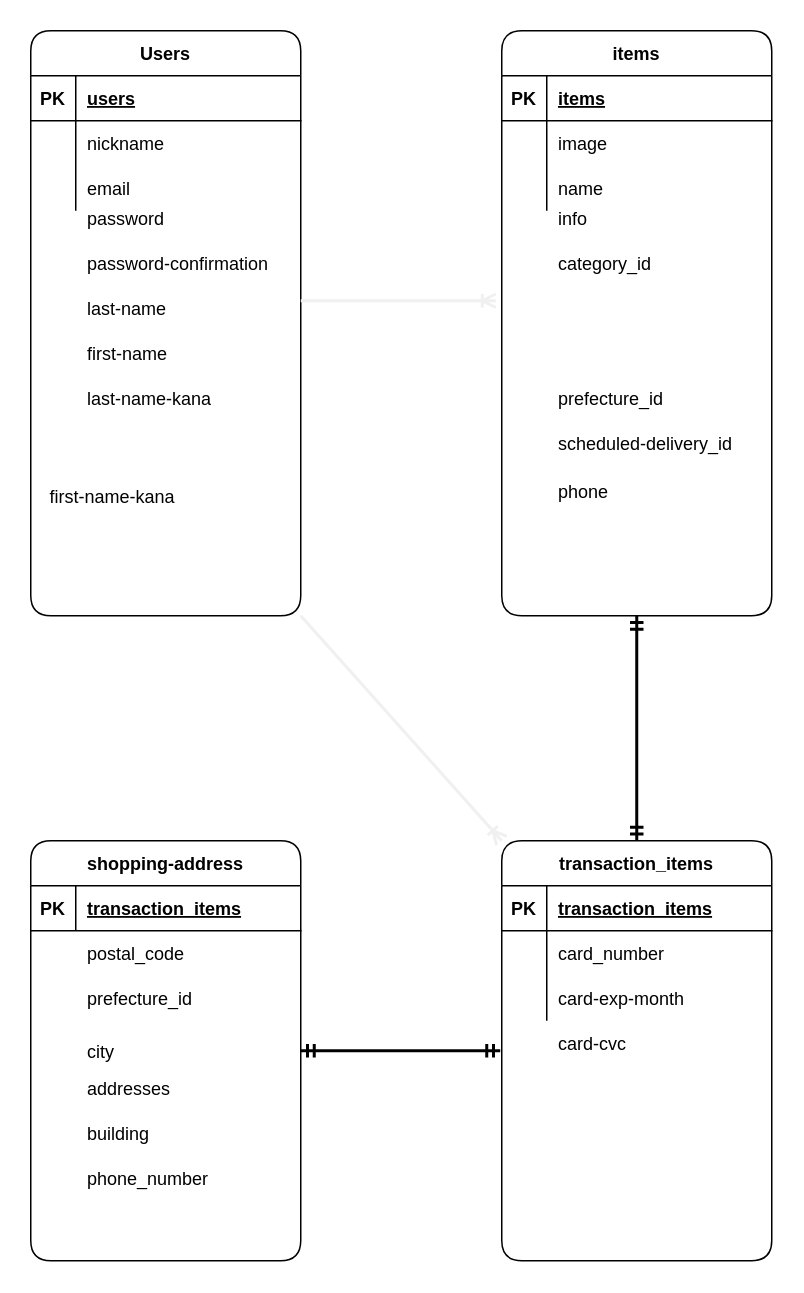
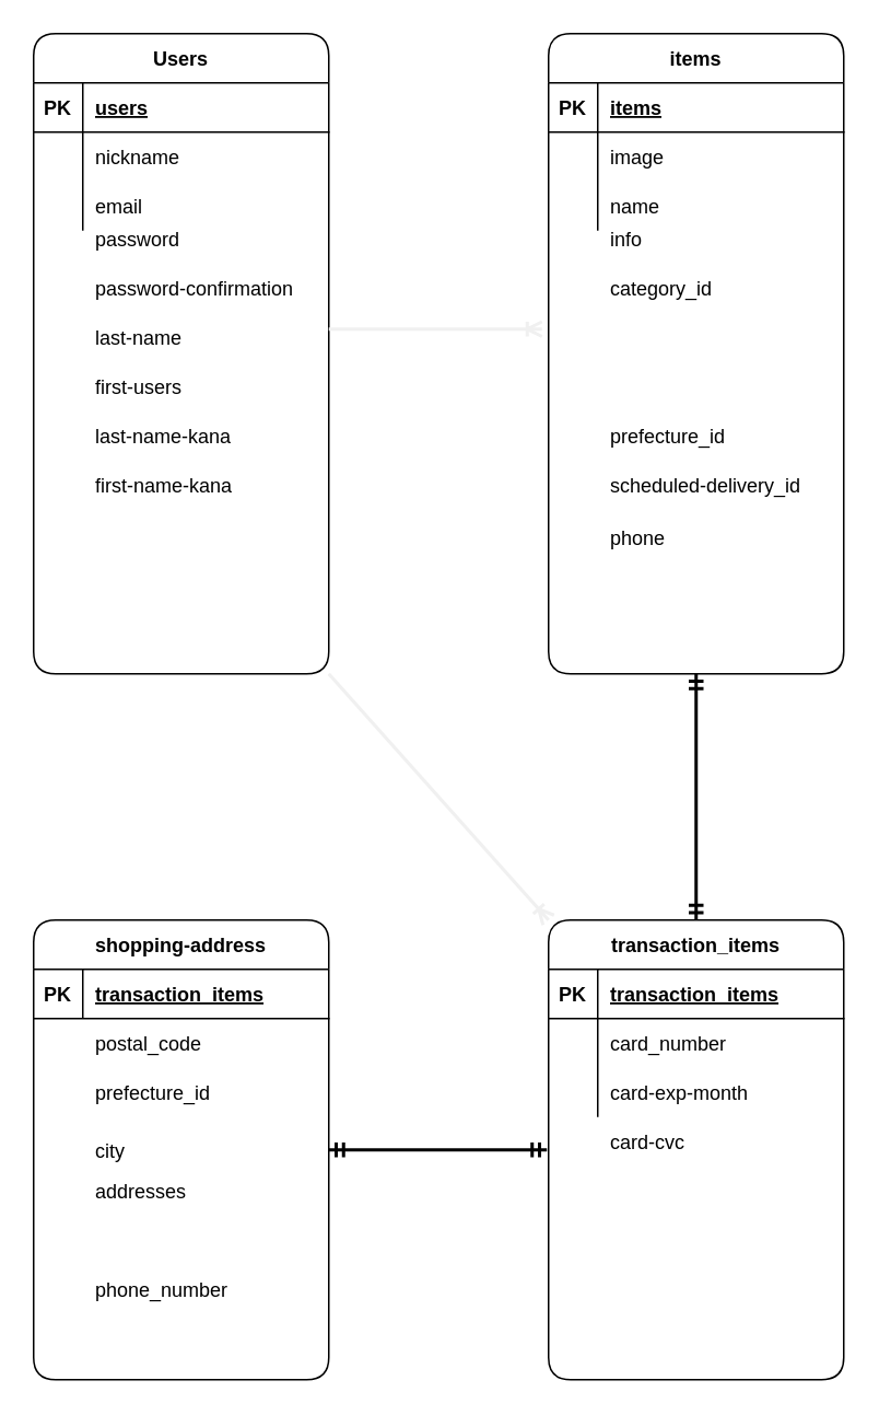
  <mxCell id="0" />
  <mxCell id="1" parent="0" />
  <mxCell id="2" value="Users" style="shape=table;startSize=30;container=1;collapsible=1;childLayout=tableLayout;fixedRows=1;rowLines=0;fontStyle=1;align=center;resizeLast=1;rounded=1;" parent="1" vertex="1"><mxGeometry x="20" y="20" width="180" height="390" as="geometry" /></mxCell>
  <mxCell id="3" value="" style="shape=partialRectangle;collapsible=0;dropTarget=0;pointerEvents=0;fillColor=none;top=0;left=0;bottom=1;right=0;points=[[0,0.5],[1,0.5]];portConstraint=eastwest;rounded=1;" parent="2" vertex="1"><mxGeometry y="30" width="180" height="30" as="geometry" /></mxCell>
  <mxCell id="4" value="PK" style="shape=partialRectangle;connectable=0;fillColor=none;top=0;left=0;bottom=0;right=0;fontStyle=1;overflow=hidden;rounded=1;" parent="3" vertex="1"><mxGeometry width="30" height="30" as="geometry" /></mxCell>
  <mxCell id="5" value="users" style="shape=partialRectangle;connectable=0;fillColor=none;top=0;left=0;bottom=0;right=0;align=left;spacingLeft=6;fontStyle=5;overflow=hidden;rounded=1;" parent="3" vertex="1"><mxGeometry x="30" width="150" height="30" as="geometry" /></mxCell>
  <mxCell id="6" value="" style="shape=partialRectangle;collapsible=0;dropTarget=0;pointerEvents=0;fillColor=none;top=0;left=0;bottom=0;right=0;points=[[0,0.5],[1,0.5]];portConstraint=eastwest;rounded=1;" parent="2" vertex="1"><mxGeometry y="60" width="180" height="30" as="geometry" /></mxCell>
  <mxCell id="7" value="" style="shape=partialRectangle;connectable=0;fillColor=none;top=0;left=0;bottom=0;right=0;editable=1;overflow=hidden;rounded=1;" parent="6" vertex="1"><mxGeometry width="30" height="30" as="geometry" /></mxCell>
  <mxCell id="8" value="nickname" style="shape=partialRectangle;connectable=0;fillColor=none;top=0;left=0;bottom=0;right=0;align=left;spacingLeft=6;overflow=hidden;rounded=1;" parent="6" vertex="1"><mxGeometry x="30" width="150" height="30" as="geometry" /></mxCell>
  <mxCell id="9" value="" style="shape=partialRectangle;collapsible=0;dropTarget=0;pointerEvents=0;fillColor=none;top=0;left=0;bottom=0;right=0;points=[[0,0.5],[1,0.5]];portConstraint=eastwest;rounded=1;" parent="2" vertex="1"><mxGeometry y="90" width="180" height="30" as="geometry" /></mxCell>
  <mxCell id="10" value="" style="shape=partialRectangle;connectable=0;fillColor=none;top=0;left=0;bottom=0;right=0;editable=1;overflow=hidden;rounded=1;" parent="9" vertex="1"><mxGeometry width="30" height="30" as="geometry" /></mxCell>
  <mxCell id="11" value="email" style="shape=partialRectangle;connectable=0;fillColor=none;top=0;left=0;bottom=0;right=0;align=left;spacingLeft=6;overflow=hidden;rounded=1;" parent="9" vertex="1"><mxGeometry x="30" width="150" height="30" as="geometry" /></mxCell>
  <mxCell id="12" value="password" style="shape=partialRectangle;connectable=0;fillColor=none;top=0;left=0;bottom=0;right=0;align=left;spacingLeft=6;overflow=hidden;rounded=1;" parent="1" vertex="1"><mxGeometry x="50" y="130" width="150" height="30" as="geometry" /></mxCell>
  <mxCell id="13" value="password-confirmation" style="shape=partialRectangle;connectable=0;fillColor=none;top=0;left=0;bottom=0;right=0;align=left;spacingLeft=6;overflow=hidden;rounded=1;" parent="1" vertex="1"><mxGeometry x="50" y="160" width="150" height="30" as="geometry" /></mxCell>
  <mxCell id="14" value="last-name" style="shape=partialRectangle;connectable=0;fillColor=none;top=0;left=0;bottom=0;right=0;align=left;spacingLeft=6;overflow=hidden;rounded=1;" parent="1" vertex="1"><mxGeometry x="50" y="190" width="150" height="30" as="geometry" /></mxCell>
- <mxCell id="15" value="first-name" style="shape=partialRectangle;connectable=0;fillColor=none;top=0;left=0;bottom=0;right=0;align=left;spacingLeft=6;overflow=hidden;rounded=1;" parent="1" vertex="1"><mxGeometry x="50" y="220" width="150" height="30" as="geometry" /></mxCell>
+ <mxCell id="15" value="first-users" style="shape=partialRectangle;connectable=0;fillColor=none;top=0;left=0;bottom=0;right=0;align=left;spacingLeft=6;overflow=hidden;rounded=1;" parent="1" vertex="1"><mxGeometry x="50" y="220" width="150" height="30" as="geometry" /></mxCell>
  <mxCell id="16" value="last-name-kana" style="shape=partialRectangle;connectable=0;fillColor=none;top=0;left=0;bottom=0;right=0;align=left;spacingLeft=6;overflow=hidden;rounded=1;" parent="1" vertex="1"><mxGeometry x="50" y="250" width="150" height="30" as="geometry" /></mxCell>
- <mxCell id="17" value="first-name-kana" style="shape=partialRectangle;connectable=0;fillColor=none;top=0;left=0;bottom=0;right=0;align=left;spacingLeft=6;overflow=hidden;rounded=1;" parent="1" vertex="1"><mxGeometry x="25" y="315" width="150" height="30" as="geometry" /></mxCell>
+ <mxCell id="17" value="first-name-kana" style="shape=partialRectangle;connectable=0;fillColor=none;top=0;left=0;bottom=0;right=0;align=left;spacingLeft=6;overflow=hidden;rounded=1;" parent="1" vertex="1"><mxGeometry x="50" y="280" width="150" height="30" as="geometry" /></mxCell>
  <mxCell id="18" value="items" style="shape=table;startSize=30;container=1;collapsible=1;childLayout=tableLayout;fixedRows=1;rowLines=0;fontStyle=1;align=center;resizeLast=1;rounded=1;" parent="1" vertex="1"><mxGeometry x="334" y="20" width="180" height="390" as="geometry" /></mxCell>
  <mxCell id="19" value="" style="shape=partialRectangle;collapsible=0;dropTarget=0;pointerEvents=0;fillColor=none;top=0;left=0;bottom=1;right=0;points=[[0,0.5],[1,0.5]];portConstraint=eastwest;rounded=1;" parent="18" vertex="1"><mxGeometry y="30" width="180" height="30" as="geometry" /></mxCell>
  <mxCell id="20" value="PK" style="shape=partialRectangle;connectable=0;fillColor=none;top=0;left=0;bottom=0;right=0;fontStyle=1;overflow=hidden;rounded=1;" parent="19" vertex="1"><mxGeometry width="30" height="30" as="geometry" /></mxCell>
  <mxCell id="21" value="items" style="shape=partialRectangle;connectable=0;fillColor=none;top=0;left=0;bottom=0;right=0;align=left;spacingLeft=6;fontStyle=5;overflow=hidden;rounded=1;" parent="19" vertex="1"><mxGeometry x="30" width="150" height="30" as="geometry" /></mxCell>
  <mxCell id="22" value="" style="shape=partialRectangle;collapsible=0;dropTarget=0;pointerEvents=0;fillColor=none;top=0;left=0;bottom=0;right=0;points=[[0,0.5],[1,0.5]];portConstraint=eastwest;rounded=1;" parent="18" vertex="1"><mxGeometry y="60" width="180" height="30" as="geometry" /></mxCell>
  <mxCell id="23" value="" style="shape=partialRectangle;connectable=0;fillColor=none;top=0;left=0;bottom=0;right=0;editable=1;overflow=hidden;rounded=1;" parent="22" vertex="1"><mxGeometry width="30" height="30" as="geometry" /></mxCell>
  <mxCell id="24" value="image" style="shape=partialRectangle;connectable=0;fillColor=none;top=0;left=0;bottom=0;right=0;align=left;spacingLeft=6;overflow=hidden;rounded=1;" parent="22" vertex="1"><mxGeometry x="30" width="150" height="30" as="geometry" /></mxCell>
  <mxCell id="25" value="" style="shape=partialRectangle;collapsible=0;dropTarget=0;pointerEvents=0;fillColor=none;top=0;left=0;bottom=0;right=0;points=[[0,0.5],[1,0.5]];portConstraint=eastwest;rounded=1;" parent="18" vertex="1"><mxGeometry y="90" width="180" height="30" as="geometry" /></mxCell>
  <mxCell id="26" value="" style="shape=partialRectangle;connectable=0;fillColor=none;top=0;left=0;bottom=0;right=0;editable=1;overflow=hidden;rounded=1;" parent="25" vertex="1"><mxGeometry width="30" height="30" as="geometry" /></mxCell>
  <mxCell id="27" value="name" style="shape=partialRectangle;connectable=0;fillColor=none;top=0;left=0;bottom=0;right=0;align=left;spacingLeft=6;overflow=hidden;rounded=1;" parent="25" vertex="1"><mxGeometry x="30" width="150" height="30" as="geometry" /></mxCell>
  <mxCell id="28" value="info" style="shape=partialRectangle;connectable=0;fillColor=none;top=0;left=0;bottom=0;right=0;align=left;spacingLeft=6;overflow=hidden;rounded=1;" parent="1" vertex="1"><mxGeometry x="364" y="130" width="150" height="30" as="geometry" /></mxCell>
  <mxCell id="29" value="category_id" style="shape=partialRectangle;connectable=0;fillColor=none;top=0;left=0;bottom=0;right=0;align=left;spacingLeft=6;overflow=hidden;rounded=1;" parent="1" vertex="1"><mxGeometry x="364" y="160" width="150" height="30" as="geometry" /></mxCell>
  <mxCell id="30" value="prefecture_id" style="shape=partialRectangle;connectable=0;fillColor=none;top=0;left=0;bottom=0;right=0;align=left;spacingLeft=6;overflow=hidden;rounded=1;" parent="1" vertex="1"><mxGeometry x="364" y="250" width="150" height="30" as="geometry" /></mxCell>
  <mxCell id="31" value="scheduled-delivery_id" style="shape=partialRectangle;connectable=0;fillColor=none;top=0;left=0;bottom=0;right=0;align=left;spacingLeft=6;overflow=hidden;rounded=1;" parent="1" vertex="1"><mxGeometry x="364" y="280" width="150" height="30" as="geometry" /></mxCell>
  <mxCell id="32" value="phone" style="shape=partialRectangle;connectable=0;fillColor=none;top=0;left=0;bottom=0;right=0;align=left;spacingLeft=6;overflow=hidden;rounded=1;" parent="1" vertex="1"><mxGeometry x="364" y="312" width="150" height="30" as="geometry" /></mxCell>
  <mxCell id="33" value="transaction_items" style="shape=table;startSize=30;container=1;collapsible=1;childLayout=tableLayout;fixedRows=1;rowLines=0;fontStyle=1;align=center;resizeLast=1;rounded=1;" parent="1" vertex="1"><mxGeometry x="334" y="560" width="180" height="280" as="geometry" /></mxCell>
  <mxCell id="34" value="" style="shape=partialRectangle;collapsible=0;dropTarget=0;pointerEvents=0;fillColor=none;top=0;left=0;bottom=1;right=0;points=[[0,0.5],[1,0.5]];portConstraint=eastwest;rounded=1;" parent="33" vertex="1"><mxGeometry y="30" width="180" height="30" as="geometry" /></mxCell>
  <mxCell id="35" value="PK" style="shape=partialRectangle;connectable=0;fillColor=none;top=0;left=0;bottom=0;right=0;fontStyle=1;overflow=hidden;rounded=1;" parent="34" vertex="1"><mxGeometry width="30" height="30" as="geometry" /></mxCell>
  <mxCell id="36" value="transaction_items" style="shape=partialRectangle;connectable=0;fillColor=none;top=0;left=0;bottom=0;right=0;align=left;spacingLeft=6;fontStyle=5;overflow=hidden;rounded=1;" parent="34" vertex="1"><mxGeometry x="30" width="150" height="30" as="geometry" /></mxCell>
  <mxCell id="37" value="" style="shape=partialRectangle;collapsible=0;dropTarget=0;pointerEvents=0;fillColor=none;top=0;left=0;bottom=0;right=0;points=[[0,0.5],[1,0.5]];portConstraint=eastwest;rounded=1;" parent="33" vertex="1"><mxGeometry y="60" width="180" height="30" as="geometry" /></mxCell>
  <mxCell id="38" value="" style="shape=partialRectangle;connectable=0;fillColor=none;top=0;left=0;bottom=0;right=0;editable=1;overflow=hidden;rounded=1;" parent="37" vertex="1"><mxGeometry width="30" height="30" as="geometry" /></mxCell>
  <mxCell id="39" value="card_number" style="shape=partialRectangle;connectable=0;fillColor=none;top=0;left=0;bottom=0;right=0;align=left;spacingLeft=6;overflow=hidden;rounded=1;" parent="37" vertex="1"><mxGeometry x="30" width="150" height="30" as="geometry" /></mxCell>
  <mxCell id="40" value="" style="shape=partialRectangle;collapsible=0;dropTarget=0;pointerEvents=0;fillColor=none;top=0;left=0;bottom=0;right=0;points=[[0,0.5],[1,0.5]];portConstraint=eastwest;rounded=1;" parent="33" vertex="1"><mxGeometry y="90" width="180" height="30" as="geometry" /></mxCell>
  <mxCell id="41" value="" style="shape=partialRectangle;connectable=0;fillColor=none;top=0;left=0;bottom=0;right=0;editable=1;overflow=hidden;rounded=1;" parent="40" vertex="1"><mxGeometry width="30" height="30" as="geometry" /></mxCell>
  <mxCell id="42" value="card-exp-month" style="shape=partialRectangle;connectable=0;fillColor=none;top=0;left=0;bottom=0;right=0;align=left;spacingLeft=6;overflow=hidden;rounded=1;" parent="40" vertex="1"><mxGeometry x="30" width="150" height="30" as="geometry" /></mxCell>
  <mxCell id="43" value="card-cvc" style="shape=partialRectangle;connectable=0;fillColor=none;top=0;left=0;bottom=0;right=0;align=left;spacingLeft=6;overflow=hidden;rounded=1;" parent="1" vertex="1"><mxGeometry x="364" y="680" width="150" height="30" as="geometry" /></mxCell>
  <mxCell id="44" value="" style="edgeStyle=entityRelationEdgeStyle;fontSize=12;html=1;endArrow=ERoneToMany;strokeWidth=2;strokeColor=#F0F0F0;" parent="1" edge="1"><mxGeometry width="100" height="100" relative="1" as="geometry"><mxPoint x="200" y="200" as="sourcePoint" /><mxPoint x="330" y="200" as="targetPoint" /></mxGeometry></mxCell>
  <mxCell id="45" value="shopping-address" style="shape=table;startSize=30;container=1;collapsible=1;childLayout=tableLayout;fixedRows=1;rowLines=0;fontStyle=1;align=center;resizeLast=1;rounded=1;" parent="1" vertex="1"><mxGeometry x="20" y="560" width="180" height="280" as="geometry" /></mxCell>
  <mxCell id="46" value="" style="shape=partialRectangle;collapsible=0;dropTarget=0;pointerEvents=0;fillColor=none;top=0;left=0;bottom=1;right=0;points=[[0,0.5],[1,0.5]];portConstraint=eastwest;rounded=1;" parent="45" vertex="1"><mxGeometry y="30" width="180" height="30" as="geometry" /></mxCell>
  <mxCell id="47" value="PK" style="shape=partialRectangle;connectable=0;fillColor=none;top=0;left=0;bottom=0;right=0;fontStyle=1;overflow=hidden;rounded=1;" parent="46" vertex="1"><mxGeometry width="30" height="30" as="geometry" /></mxCell>
  <mxCell id="48" value="transaction_items" style="shape=partialRectangle;connectable=0;fillColor=none;top=0;left=0;bottom=0;right=0;align=left;spacingLeft=6;fontStyle=5;overflow=hidden;rounded=1;" parent="46" vertex="1"><mxGeometry x="30" width="150" height="30" as="geometry" /></mxCell>
  <mxCell id="49" value="postal_code" style="shape=partialRectangle;connectable=0;fillColor=none;top=0;left=0;bottom=0;right=0;align=left;spacingLeft=6;overflow=hidden;rounded=1;" parent="1" vertex="1"><mxGeometry x="50" y="620" width="150" height="30" as="geometry" /></mxCell>
  <mxCell id="50" value="prefecture_id" style="shape=partialRectangle;connectable=0;fillColor=none;top=0;left=0;bottom=0;right=0;align=left;spacingLeft=6;overflow=hidden;rounded=1;" parent="1" vertex="1"><mxGeometry x="50" y="650" width="150" height="30" as="geometry" /></mxCell>
  <mxCell id="51" value="city" style="shape=partialRectangle;connectable=0;fillColor=none;top=0;left=0;bottom=0;right=0;align=left;spacingLeft=6;overflow=hidden;rounded=1;" parent="1" vertex="1"><mxGeometry x="50" y="685" width="150" height="30" as="geometry" /></mxCell>
  <mxCell id="52" value="addresses" style="shape=partialRectangle;connectable=0;fillColor=none;top=0;left=0;bottom=0;right=0;align=left;spacingLeft=6;overflow=hidden;rounded=1;" parent="1" vertex="1"><mxGeometry x="50" y="710" width="150" height="30" as="geometry" /></mxCell>
- <mxCell id="53" value="building" style="shape=partialRectangle;connectable=0;fillColor=none;top=0;left=0;bottom=0;right=0;align=left;spacingLeft=6;overflow=hidden;rounded=1;" parent="1" vertex="1"><mxGeometry x="50" y="740" width="150" height="30" as="geometry" /></mxCell>
  <mxCell id="54" value="phone_number" style="shape=partialRectangle;connectable=0;fillColor=none;top=0;left=0;bottom=0;right=0;align=left;spacingLeft=6;overflow=hidden;rounded=1;" parent="1" vertex="1"><mxGeometry x="50" y="770" width="150" height="30" as="geometry" /></mxCell>
  <mxCell id="55" value="" style="fontSize=12;html=1;endArrow=ERmandOne;startArrow=ERmandOne;strokeWidth=2;entryX=0.5;entryY=1;entryDx=0;entryDy=0;exitX=0.5;exitY=0;exitDx=0;exitDy=0;" parent="1" source="33" target="18" edge="1"><mxGeometry width="100" height="100" relative="1" as="geometry"><mxPoint x="120" y="540" as="sourcePoint" /><mxPoint x="220" y="440" as="targetPoint" /></mxGeometry></mxCell>
  <mxCell id="56" value="" style="fontSize=12;html=1;endArrow=ERoneToMany;strokeWidth=2;strokeColor=#F0F0F0;entryX=0;entryY=0;entryDx=0;entryDy=0;exitX=1;exitY=1;exitDx=0;exitDy=0;" parent="1" source="2" target="33" edge="1"><mxGeometry width="100" height="100" relative="1" as="geometry"><mxPoint x="170" y="410" as="sourcePoint" /><mxPoint x="170" y="560" as="targetPoint" /><Array as="points" /></mxGeometry></mxCell>
  <mxCell id="57" value="" style="fontSize=12;html=1;endArrow=ERmandOne;startArrow=ERmandOne;strokeWidth=2;" edge="1" parent="1"><mxGeometry width="100" height="100" relative="1" as="geometry"><mxPoint x="200" y="700" as="sourcePoint" /><mxPoint x="333" y="700" as="targetPoint" /></mxGeometry></mxCell>
